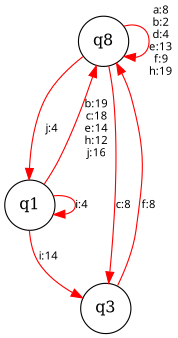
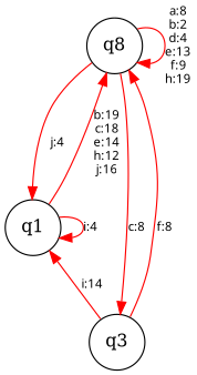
  digraph {
    node [shape=circle]
    edge [color=red fontname="NimbusMonL-Regu" fontsize=10 labeljust=r]
    n1 [label=q8]
    n2 [label=q1]
    n3 [label=q3]
    n1 -> n1 [label="a:8\nb:2\nd:4\ne:13\nf:9\nh:19\n"]
    n1 -> n2 [label="j:4\n"]
    n1 -> n3 [label="c:8\n"]
    n2 -> n1 [label="b:19\nc:18\ne:14\nh:12\nj:16\n"]
    n2 -> n2 [label="i:4\n"]
    n3 -> n1 [label="f:8\n"]
-   n2 -> n3 [label="i:14\n"]
+   n3 -> n2 [label="i:14\n"]
  }
